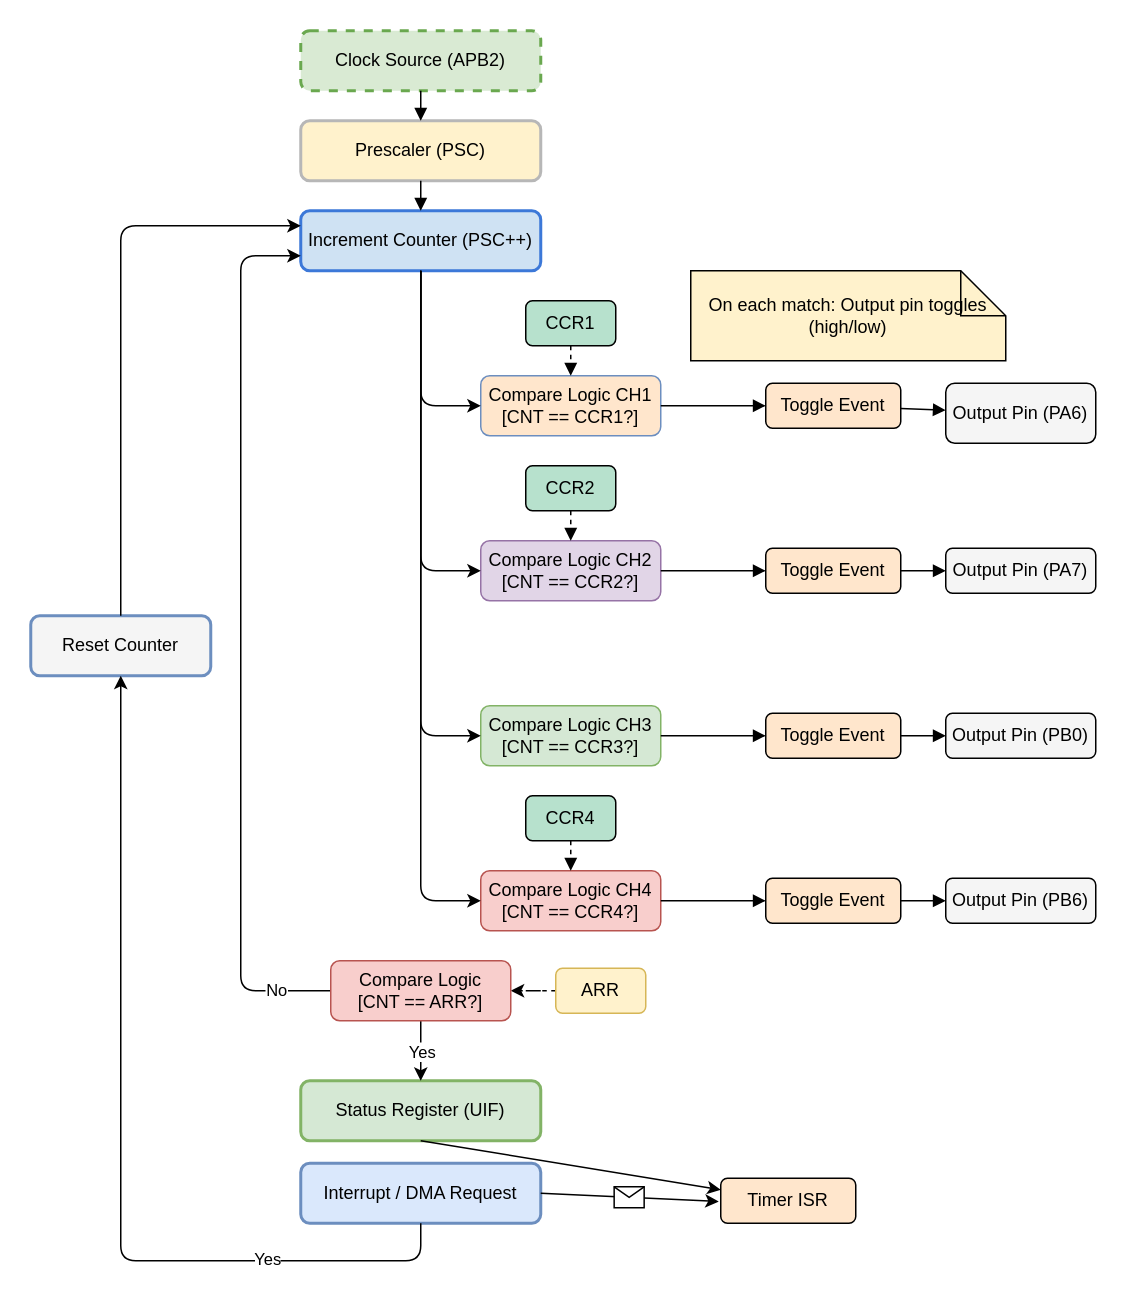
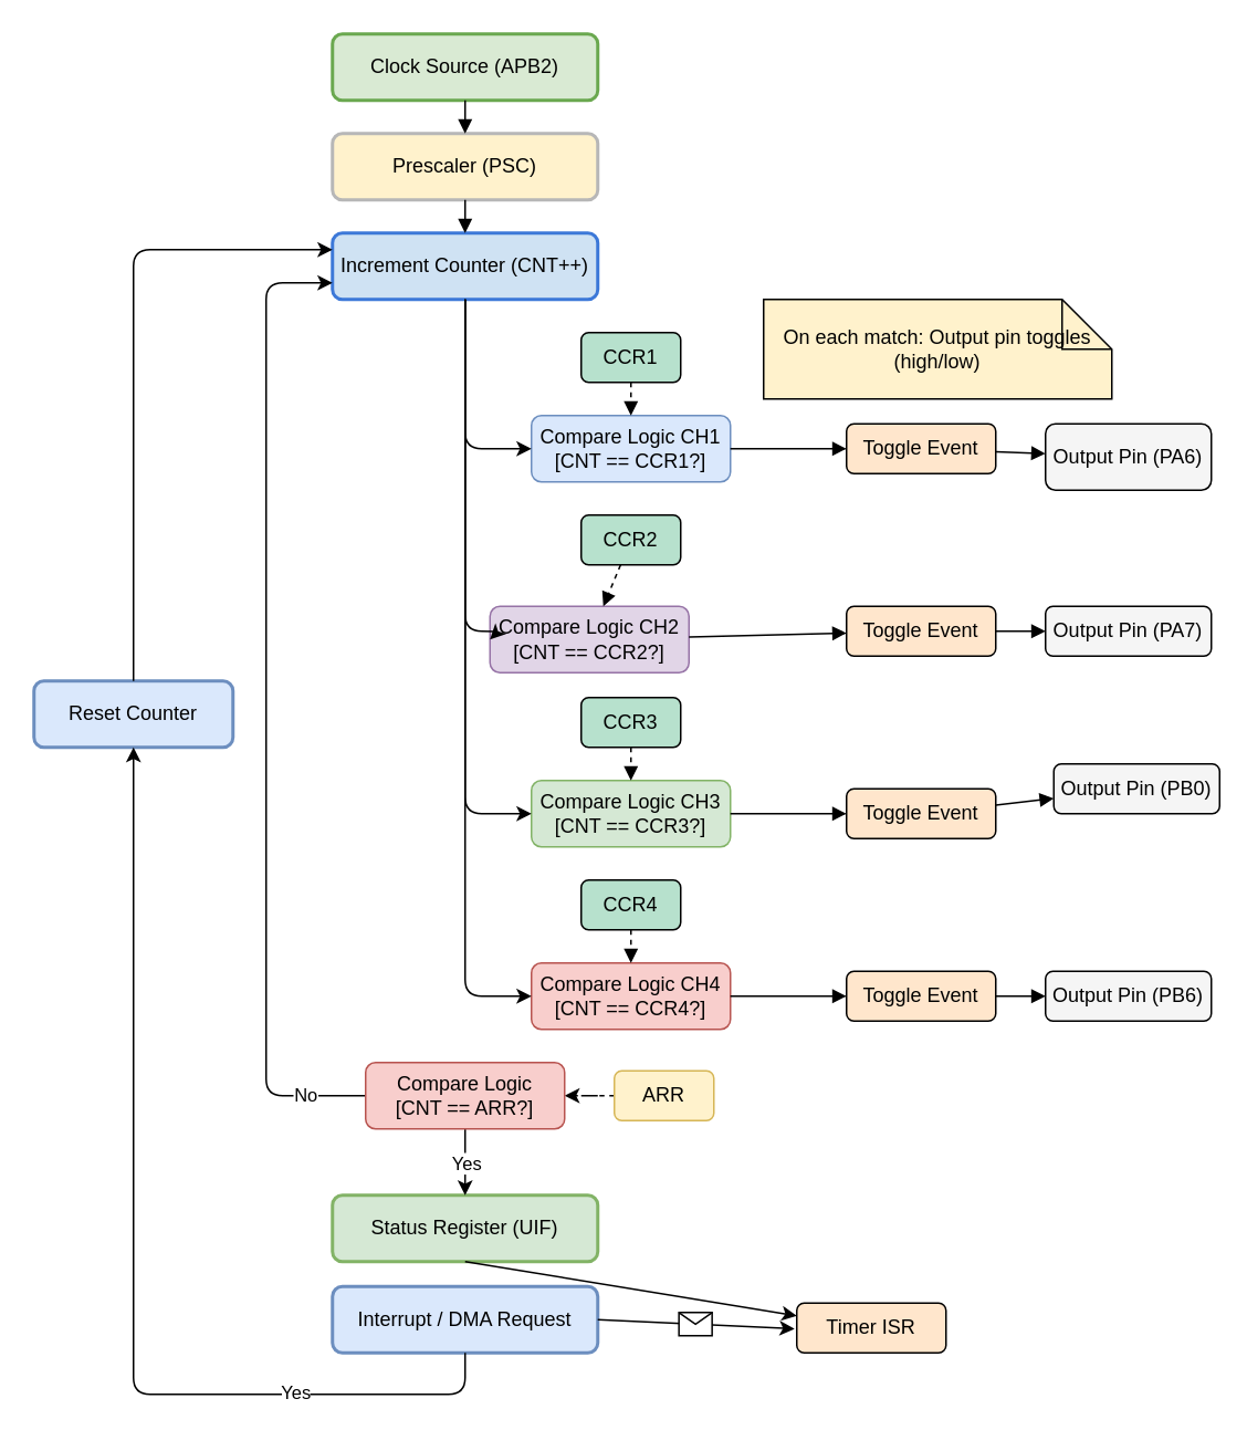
  <mxCell id="0" />
  <mxCell id="1" parent="0" />
- <mxCell id="2" value="Clock Source (APB2)" style="rounded=1;whiteSpace=wrap;html=1;fillColor=#d9ead3;strokeColor=#6aa84f;strokeWidth=2;dashed=1;" vertex="1" parent="1"><mxGeometry x="200" y="20" width="160" height="40" as="geometry" /></mxCell>
+ <mxCell id="2" value="Clock Source (APB2)" style="rounded=1;whiteSpace=wrap;html=1;fillColor=#d9ead3;strokeColor=#6aa84f;strokeWidth=2;" vertex="1" parent="1"><mxGeometry x="200" y="20" width="160" height="40" as="geometry" /></mxCell>
  <mxCell id="3" value="Prescaler (PSC)" style="rounded=1;whiteSpace=wrap;html=1;fillColor=#fff2cc;strokeColor=#b7b7b7;strokeWidth=2;" vertex="1" parent="1"><mxGeometry x="200" width="160" height="40" as="geometry" y="80" /></mxCell>
- <mxCell id="4" value="Increment Counter (PSC++)" style="rounded=1;whiteSpace=wrap;html=1;fillColor=#cfe2f3;strokeColor=#3c78d8;strokeWidth=2;" vertex="1" parent="1"><mxGeometry x="200" y="140" width="160" height="40" as="geometry" /></mxCell>
+ <mxCell id="4" value="Increment Counter (CNT++)" style="rounded=1;whiteSpace=wrap;html=1;fillColor=#cfe2f3;strokeColor=#3c78d8;strokeWidth=2;" vertex="1" parent="1"><mxGeometry x="200" y="140" width="160" height="40" as="geometry" /></mxCell>
  <mxCell id="5" value="Status Register (UIF)" style="rounded=1;whiteSpace=wrap;html=1;fillColor=#d5e8d4;strokeColor=#82b366;strokeWidth=2;" vertex="1" parent="1"><mxGeometry x="200" y="720" width="160" height="40" as="geometry" /></mxCell>
  <mxCell id="6" value="Interrupt / DMA Request" style="rounded=1;whiteSpace=wrap;html=1;fillColor=#dae8fc;strokeColor=#6c8ebf;strokeWidth=2;" vertex="1" parent="1"><mxGeometry x="200" y="775" width="160" height="40" as="geometry" /></mxCell>
  <mxCell id="7" style="endArrow=block;endFill=1;strokeColor=light-dark(#000000, #4a7f33);strokeWidth=1;" edge="1" parent="1" source="2" target="3"><mxGeometry relative="1" as="geometry" /></mxCell>
  <mxCell id="8" style="endArrow=block;endFill=1;strokeColor=light-dark(#000000, #505050);strokeWidth=1;" edge="1" parent="1" source="3" target="4"><mxGeometry relative="1" as="geometry" /></mxCell>
  <mxCell id="9" value="" style="endArrow=classic;html=1;rounded=0;exitX=0.5;exitY=1;exitDx=0;exitDy=0;" edge="1" parent="1" source="5" target="55"><mxGeometry width="50" height="50" relative="1" as="geometry"><mxPoint x="340" y="780" as="sourcePoint" /><mxPoint x="390" y="730" as="targetPoint" /></mxGeometry></mxCell>
- <mxCell id="10" value="Reset Counter" style="rounded=1;whiteSpace=wrap;html=1;fillColor=#f5f5f5;strokeColor=#6c8ebf;strokeWidth=2;" vertex="1" parent="1"><mxGeometry x="20" y="410" width="120" height="40" as="geometry" /></mxCell>
+ <mxCell id="10" value="Reset Counter" style="rounded=1;whiteSpace=wrap;html=1;fillColor=#dae8fc;strokeColor=#6c8ebf;strokeWidth=2;" vertex="1" parent="1"><mxGeometry x="20" y="410" width="120" height="40" as="geometry" /></mxCell>
  <mxCell id="11" value="" style="endArrow=classic;html=1;rounded=0;exitX=1;exitY=0.5;exitDx=0;exitDy=0;entryX=-0.015;entryY=0.517;entryDx=0;entryDy=0;entryPerimeter=0;" edge="1" parent="1" source="6" target="55"><mxGeometry relative="1" as="geometry"><mxPoint x="380" y="779.66" as="sourcePoint" /><mxPoint x="480" y="800" as="targetPoint" /></mxGeometry></mxCell>
  <mxCell id="12" value="" style="shape=message;html=1;outlineConnect=0;" vertex="1" parent="11"><mxGeometry width="20" height="14" relative="1" as="geometry"><mxPoint x="-10" y="-7" as="offset" /></mxGeometry></mxCell>
- <mxCell id="13" value="Compare Logic CH1&#10;[CNT == CCR1?]" style="rounded=1;whiteSpace=wrap;html=1;fillColor=#ffe6cc;strokeColor=#6c8ebf;" vertex="1" parent="1"><mxGeometry x="320" y="250" width="120" height="40" as="geometry" /></mxCell>
- <mxCell id="14" value="Compare Logic CH2&#10;[CNT == CCR2?]" style="rounded=1;whiteSpace=wrap;html=1;fillColor=#e1d5e7;strokeColor=#9673a6;" vertex="1" parent="1"><mxGeometry x="320" y="360" width="120" height="40" as="geometry" /></mxCell>
+ <mxCell id="13" value="Compare Logic CH1&#10;[CNT == CCR1?]" style="rounded=1;whiteSpace=wrap;html=1;fillColor=#dae8fc;strokeColor=#6c8ebf;" vertex="1" parent="1"><mxGeometry x="320" y="250" width="120" height="40" as="geometry" /></mxCell>
+ <mxCell id="14" value="Compare Logic CH2&#10;[CNT == CCR2?]" style="rounded=1;whiteSpace=wrap;html=1;fillColor=#e1d5e7;strokeColor=#9673a6;" vertex="1" parent="1"><mxGeometry x="295" y="365" width="120" height="40" as="geometry" /></mxCell>
  <mxCell id="15" value="Compare Logic CH3&#10;[CNT == CCR3?]" style="rounded=1;whiteSpace=wrap;html=1;fillColor=#d5e8d4;strokeColor=#82b366;" vertex="1" parent="1"><mxGeometry x="320" y="470" width="120" height="40" as="geometry" /></mxCell>
  <mxCell id="16" value="Compare Logic CH4&#10;[CNT == CCR4?]" style="rounded=1;whiteSpace=wrap;html=1;fillColor=#f8cecc;strokeColor=#b85450;" vertex="1" parent="1"><mxGeometry x="320" y="580" width="120" height="40" as="geometry" /></mxCell>
  <mxCell id="17" value="CCR1" style="rounded=1;whiteSpace=wrap;html=1;fillColor=#b7e1cd;" vertex="1" parent="1"><mxGeometry x="350" y="200" width="60" height="30" as="geometry" /></mxCell>
  <mxCell id="18" value="CCR2" style="rounded=1;whiteSpace=wrap;html=1;fillColor=#b7e1cd;" vertex="1" parent="1"><mxGeometry x="350" y="310" width="60" height="30" as="geometry" /></mxCell>
+ <mxCell id="19" value="CCR3" style="rounded=1;whiteSpace=wrap;html=1;fillColor=#b7e1cd;" vertex="1" parent="1"><mxGeometry x="350" y="420" width="60" height="30" as="geometry" /></mxCell>
  <mxCell id="20" value="CCR4" style="rounded=1;whiteSpace=wrap;html=1;fillColor=#b7e1cd;" vertex="1" parent="1"><mxGeometry x="350" y="530" width="60" height="30" as="geometry" /></mxCell>
  <mxCell id="21" value="Toggle Event" style="rounded=1;whiteSpace=wrap;html=1;fillColor=#ffe6cc;" vertex="1" parent="1"><mxGeometry x="510" y="255" width="90" height="30" as="geometry" /></mxCell>
  <mxCell id="22" value="Toggle Event" style="rounded=1;whiteSpace=wrap;html=1;fillColor=#ffe6cc;" vertex="1" parent="1"><mxGeometry x="510" y="365" width="90" height="30" as="geometry" /></mxCell>
  <mxCell id="23" value="Toggle Event" style="rounded=1;whiteSpace=wrap;html=1;fillColor=#ffe6cc;" vertex="1" parent="1"><mxGeometry x="510" y="475" width="90" height="30" as="geometry" /></mxCell>
  <mxCell id="24" value="Toggle Event" style="rounded=1;whiteSpace=wrap;html=1;fillColor=#ffe6cc;" vertex="1" parent="1"><mxGeometry x="510" y="585" width="90" height="30" as="geometry" /></mxCell>
  <mxCell id="25" value="Output Pin (PA6)" style="rounded=1;whiteSpace=wrap;html=1;fillColor=#f5f5f5;" vertex="1" parent="1"><mxGeometry x="630" y="255" width="100" height="40" as="geometry" /></mxCell>
  <mxCell id="26" value="Output Pin (PA7)" style="rounded=1;whiteSpace=wrap;html=1;fillColor=#f5f5f5;" vertex="1" parent="1"><mxGeometry x="630" y="365" width="100" height="30" as="geometry" /></mxCell>
- <mxCell id="27" value="Output Pin (PB0)" style="rounded=1;whiteSpace=wrap;html=1;fillColor=#f5f5f5;" vertex="1" parent="1"><mxGeometry x="630" y="475" width="100" height="30" as="geometry" /></mxCell>
+ <mxCell id="27" value="Output Pin (PB0)" style="rounded=1;whiteSpace=wrap;html=1;fillColor=#f5f5f5;" vertex="1" parent="1"><mxGeometry x="635" y="460" width="100" height="30" as="geometry" /></mxCell>
  <mxCell id="28" value="Output Pin (PB6)" style="rounded=1;whiteSpace=wrap;html=1;fillColor=#f5f5f5;" vertex="1" parent="1"><mxGeometry x="630" y="585" width="100" height="30" as="geometry" /></mxCell>
  <mxCell id="29" style="endArrow=block;endFill=1;dashed=1;" edge="1" parent="1" source="17" target="13"><mxGeometry relative="1" as="geometry" /></mxCell>
  <mxCell id="30" style="endArrow=block;endFill=1;dashed=1;" edge="1" parent="1" source="18" target="14"><mxGeometry relative="1" as="geometry" /></mxCell>
+ <mxCell id="31" style="endArrow=block;endFill=1;dashed=1;" edge="1" parent="1" source="19" target="15"><mxGeometry relative="1" as="geometry" /></mxCell>
  <mxCell id="32" style="endArrow=block;endFill=1;dashed=1;" edge="1" parent="1" source="20" target="16"><mxGeometry relative="1" as="geometry" /></mxCell>
  <mxCell id="33" style="endArrow=block;endFill=1;entryX=0;entryY=0.5;entryDx=0;entryDy=0;" edge="1" parent="1" source="13" target="21"><mxGeometry relative="1" as="geometry"><mxPoint x="600" y="270" as="targetPoint" /></mxGeometry></mxCell>
  <mxCell id="34" style="endArrow=block;endFill=1;" edge="1" parent="1" source="14" target="22"><mxGeometry relative="1" as="geometry" /></mxCell>
  <mxCell id="35" style="endArrow=block;endFill=1;" edge="1" parent="1" source="15" target="23"><mxGeometry relative="1" as="geometry" /></mxCell>
  <mxCell id="36" style="endArrow=block;endFill=1;" edge="1" parent="1" source="16" target="24"><mxGeometry relative="1" as="geometry" /></mxCell>
  <mxCell id="37" style="endArrow=block;endFill=1;" edge="1" parent="1" source="21" target="25"><mxGeometry relative="1" as="geometry" /></mxCell>
  <mxCell id="38" style="endArrow=block;endFill=1;" edge="1" parent="1" source="22" target="26"><mxGeometry relative="1" as="geometry" /></mxCell>
  <mxCell id="39" style="endArrow=block;endFill=1;" edge="1" parent="1" source="23" target="27"><mxGeometry relative="1" as="geometry" /></mxCell>
  <mxCell id="40" style="endArrow=block;endFill=1;" edge="1" parent="1" source="24" target="28"><mxGeometry relative="1" as="geometry" /></mxCell>
  <mxCell id="41" value="On each match: Output pin toggles (high/low)" style="shape=note;whiteSpace=wrap;html=1;fillColor=#fff2cc;" vertex="1" parent="1"><mxGeometry x="460" y="180" width="210" height="60" as="geometry" /></mxCell>
  <mxCell id="42" value="" style="curved=1;endArrow=classic;html=1;rounded=0;exitX=0.5;exitY=1;exitDx=0;exitDy=0;entryX=0;entryY=0.5;entryDx=0;entryDy=0;" edge="1" parent="1" source="4" target="13"><mxGeometry width="50" height="50" relative="1" as="geometry"><mxPoint x="280" y="200" as="sourcePoint" /><mxPoint x="230" y="460" as="targetPoint" /><Array as="points"><mxPoint x="280" y="250" /><mxPoint x="280" y="270" /><mxPoint x="300" y="270" /></Array></mxGeometry></mxCell>
  <mxCell id="43" value="" style="curved=1;endArrow=classic;html=1;rounded=0;entryX=0;entryY=0.5;entryDx=0;entryDy=0;exitX=0.5;exitY=1;exitDx=0;exitDy=0;" edge="1" parent="1" source="4" target="14"><mxGeometry width="50" height="50" relative="1" as="geometry"><mxPoint x="280" y="200" as="sourcePoint" /><mxPoint x="290" y="480" as="targetPoint" /><Array as="points"><mxPoint x="280" y="360" /><mxPoint x="280" y="380" /><mxPoint x="300" y="380" /></Array></mxGeometry></mxCell>
  <mxCell id="44" value="" style="curved=1;endArrow=classic;html=1;rounded=0;entryX=0;entryY=0.5;entryDx=0;entryDy=0;exitX=0.5;exitY=1;exitDx=0;exitDy=0;" edge="1" parent="1" source="4" target="15"><mxGeometry width="50" height="50" relative="1" as="geometry"><mxPoint x="280" y="350" as="sourcePoint" /><mxPoint x="270" y="480" as="targetPoint" /><Array as="points"><mxPoint x="280" y="470" /><mxPoint x="280" y="490" /><mxPoint x="300" y="490" /></Array></mxGeometry></mxCell>
  <mxCell id="45" value="" style="curved=1;endArrow=classic;html=1;rounded=0;entryX=0;entryY=0.5;entryDx=0;entryDy=0;exitX=0.5;exitY=1;exitDx=0;exitDy=0;" edge="1" parent="1" source="4" target="16"><mxGeometry width="50" height="50" relative="1" as="geometry"><mxPoint x="280" y="190" as="sourcePoint" /><mxPoint x="290" y="580" as="targetPoint" /><Array as="points"><mxPoint x="280" y="580" /><mxPoint x="280" y="600" /><mxPoint x="300" y="600" /></Array></mxGeometry></mxCell>
  <mxCell id="46" value="" style="curved=1;endArrow=classic;html=1;rounded=0;exitX=0;exitY=0.5;exitDx=0;exitDy=0;entryX=0;entryY=0.75;entryDx=0;entryDy=0;" edge="1" parent="1" source="56" target="4"><mxGeometry width="50" height="50" relative="1" as="geometry"><mxPoint x="240" y="680" as="sourcePoint" /><mxPoint x="170" y="230" as="targetPoint" /><Array as="points"><mxPoint x="180" y="660" /><mxPoint x="160" y="660" /><mxPoint x="160" y="640" /><mxPoint x="160" y="190" /><mxPoint x="160" y="170" /><mxPoint x="180" y="170" /></Array></mxGeometry></mxCell>
  <mxCell id="47" value="No" style="edgeLabel;html=1;align=center;verticalAlign=middle;resizable=0;points=[];" vertex="1" connectable="0" parent="46"><mxGeometry x="-0.875" y="-1" relative="1" as="geometry"><mxPoint as="offset" /></mxGeometry></mxCell>
  <mxCell id="48" value="" style="curved=1;endArrow=classic;html=1;rounded=0;entryX=0.5;entryY=1;entryDx=0;entryDy=0;exitX=0.5;exitY=1;exitDx=0;exitDy=0;" edge="1" parent="1" source="6" target="10"><mxGeometry width="50" height="50" relative="1" as="geometry"><mxPoint x="260" y="830" as="sourcePoint" /><mxPoint x="80" y="450" as="targetPoint" /><Array as="points"><mxPoint x="280" y="820" /><mxPoint x="280" y="840" /><mxPoint x="260" y="840" /><mxPoint x="100" y="840" /><mxPoint x="80" y="840" /><mxPoint x="80" y="820" /></Array></mxGeometry></mxCell>
  <mxCell id="49" value="Yes" style="edgeLabel;html=1;align=center;verticalAlign=middle;resizable=0;points=[];" vertex="1" connectable="0" parent="48"><mxGeometry x="-0.585" y="-2" relative="1" as="geometry"><mxPoint as="offset" /></mxGeometry></mxCell>
  <mxCell id="50" value="" style="endArrow=classic;html=1;rounded=0;entryX=0.5;entryY=0;entryDx=0;entryDy=0;exitX=0.5;exitY=1;exitDx=0;exitDy=0;" edge="1" parent="1" source="56" target="5"><mxGeometry width="50" height="50" relative="1" as="geometry"><mxPoint x="280" y="680" as="sourcePoint" /><mxPoint x="140" y="720" as="targetPoint" /></mxGeometry></mxCell>
  <mxCell id="51" value="Yes" style="edgeLabel;html=1;align=center;verticalAlign=middle;resizable=0;points=[];" vertex="1" connectable="0" parent="50"><mxGeometry x="-0.136" relative="1" as="geometry"><mxPoint y="3" as="offset" /></mxGeometry></mxCell>
  <mxCell id="52" value="" style="curved=1;endArrow=classic;html=1;rounded=0;entryX=0;entryY=0.25;entryDx=0;entryDy=0;exitX=0.5;exitY=0;exitDx=0;exitDy=0;" edge="1" parent="1" source="10" target="4"><mxGeometry width="50" height="50" relative="1" as="geometry"><mxPoint x="50" y="250" as="sourcePoint" /><mxPoint x="100" y="200" as="targetPoint" /><Array as="points"><mxPoint x="80" y="170" /><mxPoint x="80" y="150" /><mxPoint x="100" y="150" /></Array></mxGeometry></mxCell>
  <mxCell id="53" value="" style="edgeStyle=orthogonalEdgeStyle;rounded=0;orthogonalLoop=1;jettySize=auto;html=1;dashed=1;entryX=1;entryY=0.5;entryDx=0;entryDy=0;" edge="1" parent="1" source="54" target="56"><mxGeometry relative="1" as="geometry"><mxPoint x="260" y="670" as="targetPoint" /></mxGeometry></mxCell>
  <mxCell id="54" value="ARR" style="rounded=1;whiteSpace=wrap;html=1;fillColor=#fff2cc;strokeColor=#d6b656;" vertex="1" parent="1"><mxGeometry x="370" y="645" width="60" height="30" as="geometry" /></mxCell>
  <mxCell id="55" value="Timer ISR" style="rounded=1;whiteSpace=wrap;html=1;fillColor=#ffe6cc;" vertex="1" parent="1"><mxGeometry x="480" y="785" width="90" height="30" as="geometry" /></mxCell>
  <mxCell id="56" value="Compare Logic&lt;br&gt;[CNT == ARR?]" style="rounded=1;whiteSpace=wrap;html=1;fillColor=#f8cecc;strokeColor=#b85450;" vertex="1" parent="1"><mxGeometry x="220" y="640" width="120" height="40" as="geometry" /></mxCell>
